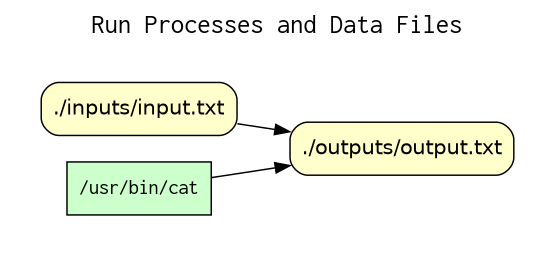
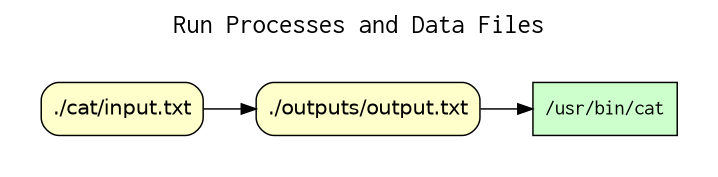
  digraph {
    fontname=Courier
    fontsize=18
    label="Run Processes and Data Files"
    labelloc=t
    rankdir=LR
    node [fillcolor="#FFFFCC" fontname=Helvetica peripheries=1 shape=box style="rounded,filled"]
    n1 [label="./outputs/output.txt"]
-   n2 [label="./inputs/input.txt"]
+   n2 [label="./cat/input.txt"]
    n3 [fillcolor="#CCFFCC" fontname=Courier label="/usr/bin/cat" style=filled]
    subgraph cluster_1 {
      color=white
      label=""
      penwidth=0
      subgraph cluster_2 {
        color=white
        label=""
        penwidth=0
        n1
        n2
        n3
      }
    }
    n2 -> n1
-   n3 -> n1
+   n1 -> n3
  }
